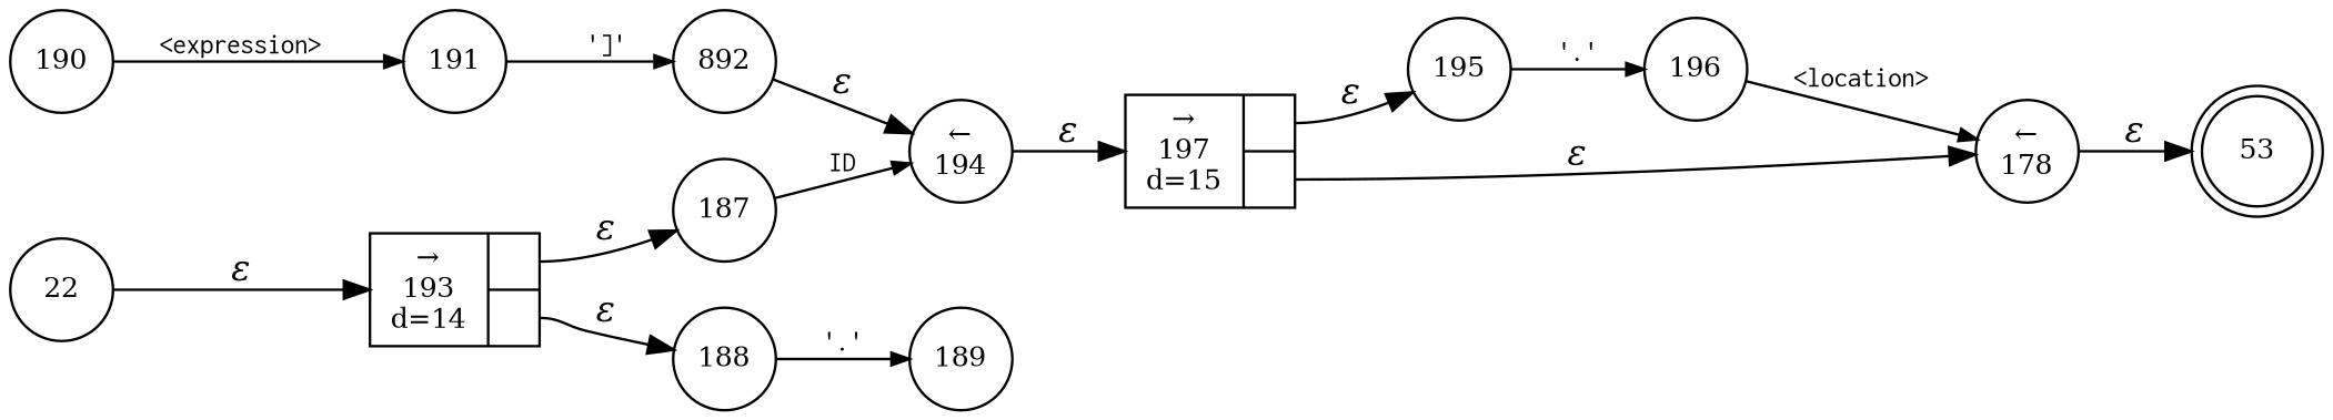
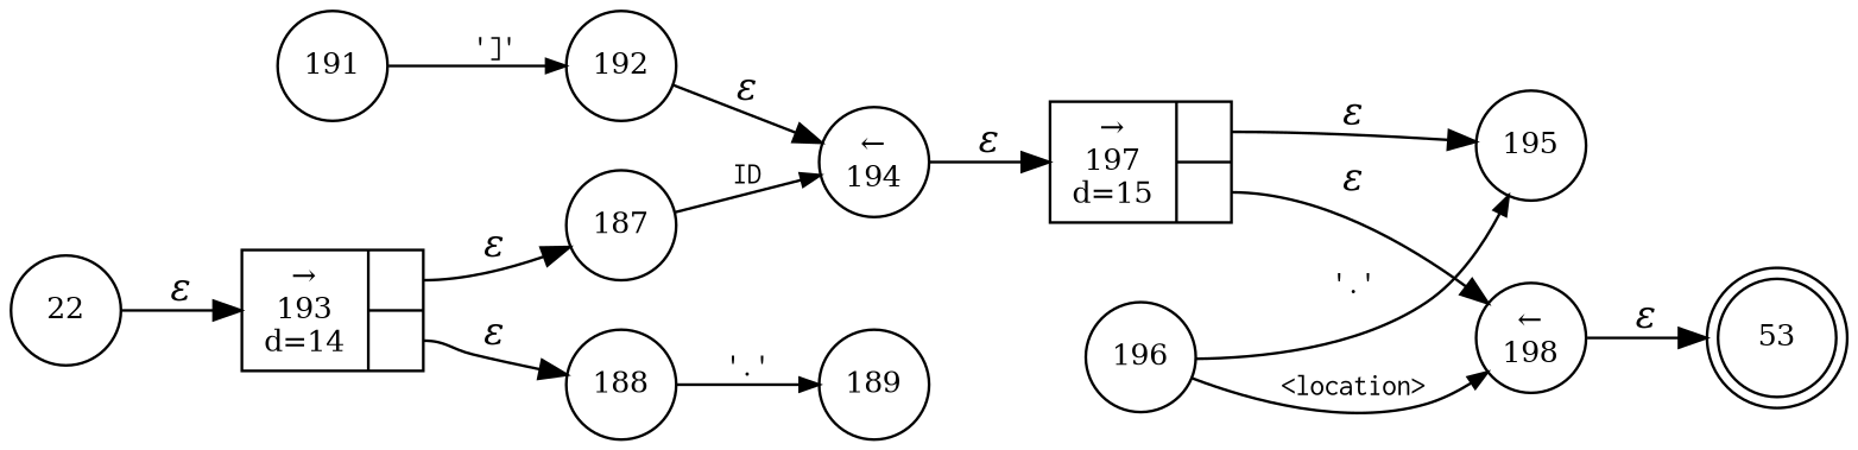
  digraph {
    rankdir=LR
    node [fixedsize=true fontsize=11 shape=circle peripheries=1]
    edge [fontname="Times-Italic"]
    n1 [label=53 shape=doublecircle width=.6 peripheries=""]
-   n2 [label=892 width=.55]
+   n2 [label=192 width=.55]
    n3 [label="&larr;\n194" width=.55]
    n4 [fixedsize=false label="{&rarr;\n197\nd=15|{<p0>|<p1>}}" shape=record]
    n5 [fixedsize=false label="{&rarr;\n193\nd=14|{<p0>|<p1>}}" shape=record]
    n6 [label=187 width=.55]
    n7 [label=188 width=.55]
    n8 [label=189 width=.55]
    n9 [label=195 width=.55]
-   n10 [label="&larr;\n178" width=.55]
+   n10 [label="&larr;\n198" width=.55]
    n11 [label=196 width=.55]
    n12 [label=22 width=.55]
-   n13 [label=190 width=.55]
    n14 [label=191 width=.55]
    n2 -> n3 [label="&epsilon;"]
    n3 -> n4 [label="&epsilon;"]
    n4 -> n9 [label="&epsilon;" tailport=p0]
    n4 -> n10 [label="&epsilon;" tailport=p1]
    n5 -> n6 [label="&epsilon;" tailport=p0]
    n5 -> n7 [label="&epsilon;" tailport=p1]
    n6 -> n3 [arrowhead=normal arrowsize=.7 fontname=Courier fontsize=11 label=ID]
    n7 -> n8 [arrowhead=normal arrowsize=.7 fontname=Courier fontsize=11 label="'.'"]
-   n9 -> n11 [arrowhead=normal arrowsize=.7 fontname=Courier fontsize=11 label="'.'"]
+   n11 -> n9 [arrowhead=normal arrowsize=.7 fontname=Courier fontsize=11 label="'.'"]
    n10 -> n1 [label="&epsilon;"]
    n11 -> n10 [arrowhead=normal arrowsize=.7 fontname=Courier fontsize=11 label="<location>"]
    n12 -> n5 [label="&epsilon;"]
-   n13 -> n14 [arrowhead=normal arrowsize=.7 fontname=Courier fontsize=11 label="<expression>"]
    n14 -> n2 [arrowhead=normal arrowsize=.7 fontname=Courier fontsize=11 label="']'"]
  }
